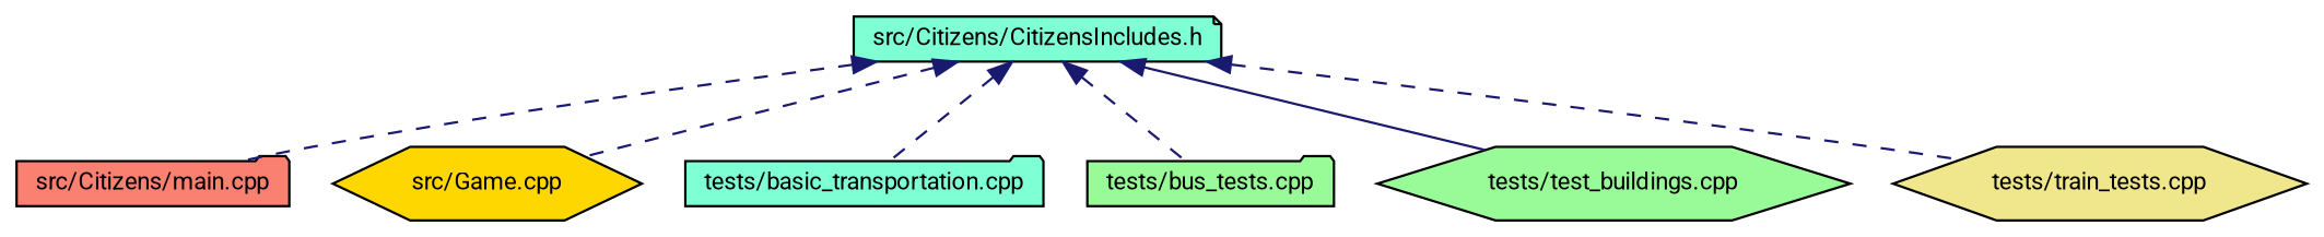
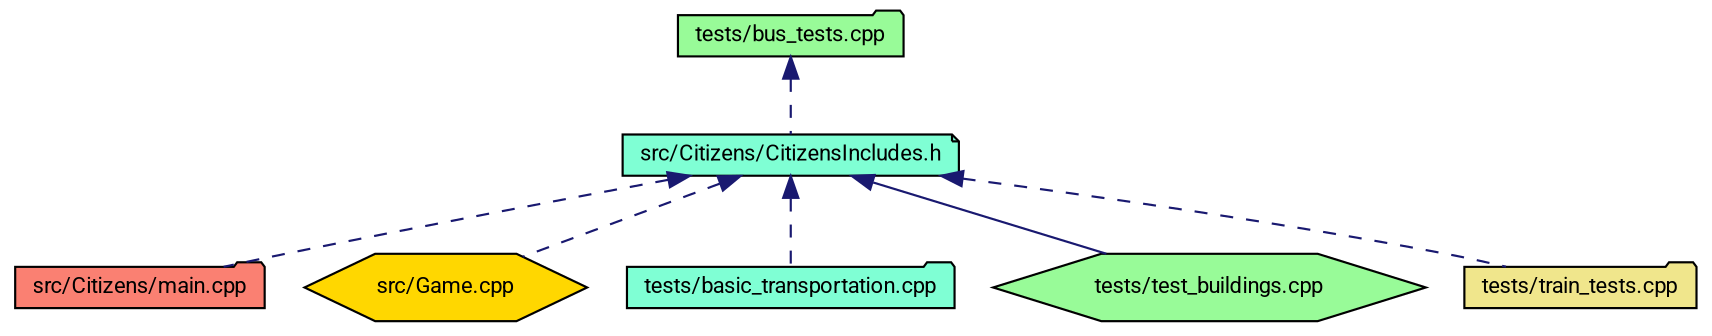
  digraph {
    fontname=Roboto
    node [color=black fillcolor=aquamarine fontname=Roboto fontsize=10 shape=folder style=filled]
    edge [color=midnightblue dir=back fontname=Roboto fontsize=10 labelfontname=Helvetica labelfontsize=10 style=dashed]
    n1 [fontcolor=black height=0.2 label="src/Citizens/CitizensIncludes.h" shape=note width=0.4]
    n2 [fillcolor=salmon height=0.2 label="src/Citizens/main.cpp" width=0.4]
    n3 [fillcolor=gold height=0.2 label="src/Game.cpp" shape=hexagon width=0.4]
    n4 [height=0.2 label="tests/basic_transportation.cpp" width=0.4]
    n5 [fillcolor=palegreen height=0.2 label="tests/bus_tests.cpp" width=0.4]
    n6 [fillcolor=palegreen height=0.2 label="tests/test_buildings.cpp" shape=hexagon width=0.4]
-   n7 [fillcolor=khaki height=0.2 label="tests/train_tests.cpp" shape=hexagon width=0.4]
+   n7 [fillcolor=khaki height=0.2 label="tests/train_tests.cpp" width=0.4]
    n1 -> n2
    n1 -> n3
    n1 -> n4
-   n1 -> n5
+   n5 -> n1
    n1 -> n6 [style=solid]
    n1 -> n7
  }
